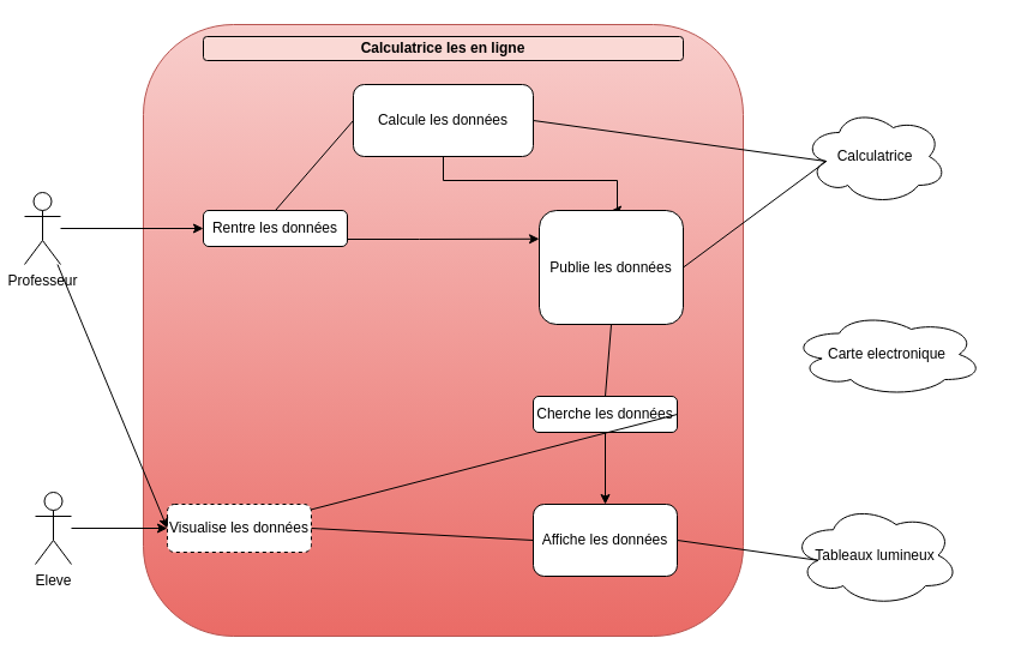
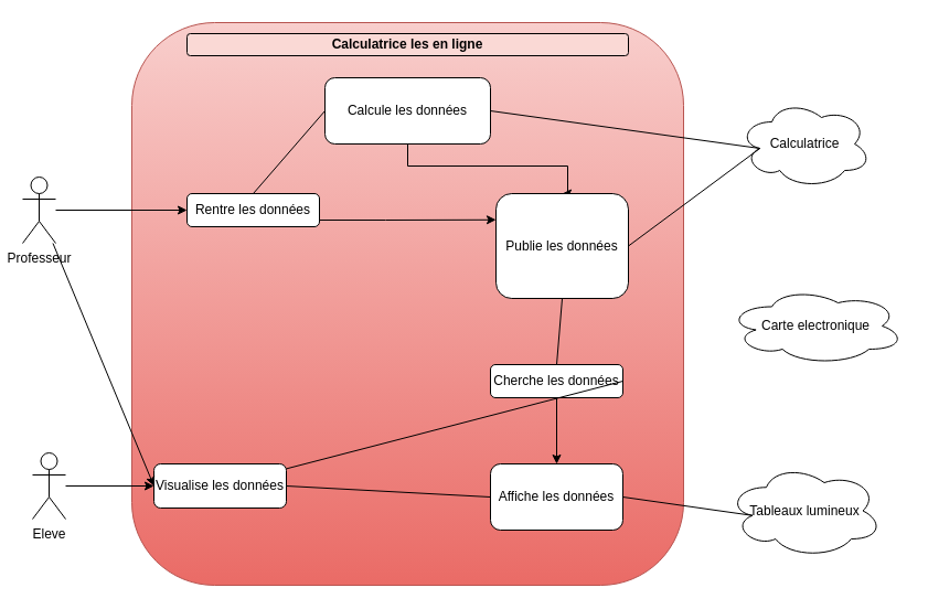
  <mxCell id="0" />
  <mxCell id="1" parent="0" />
  <mxCell id="2" value="Professeur&lt;br&gt;" style="shape=umlActor;verticalLabelPosition=bottom;verticalAlign=top;html=1;outlineConnect=0;" vertex="1" parent="1"><mxGeometry x="20" y="160" width="30" height="60" as="geometry" /></mxCell>
  <mxCell id="3" value="" style="rounded=1;whiteSpace=wrap;html=1;fillColor=#f8cecc;strokeColor=#b85450;gradientColor=#ea6b66;" vertex="1" parent="1"><mxGeometry x="119" y="20" width="500" height="510" as="geometry" /></mxCell>
  <mxCell id="4" value="Calculatrice les en ligne" style="text;html=1;fillColor=#fad9d5;align=center;verticalAlign=middle;whiteSpace=wrap;rounded=1;fontStyle=1;labelBackgroundColor=none;strokeColor=#000000;glass=0;shadow=0;sketch=0;" vertex="1" parent="1"><mxGeometry x="169" y="30" width="400" height="20" as="geometry" /></mxCell>
  <mxCell id="5" style="edgeStyle=orthogonalEdgeStyle;rounded=0;orthogonalLoop=1;jettySize=auto;html=1;entryX=0.5;entryY=0;entryDx=0;entryDy=0;strokeWidth=1;fontColor=#000000;" edge="1" parent="1" source="6" target="16"><mxGeometry relative="1" as="geometry"><Array as="points"><mxPoint x="369" y="150" /><mxPoint x="514" y="150" /></Array></mxGeometry></mxCell>
  <mxCell id="6" value="Calcule les données" style="rounded=1;whiteSpace=wrap;html=1;" vertex="1" parent="1"><mxGeometry x="294" y="70" width="150" height="60" as="geometry" /></mxCell>
  <mxCell id="7" value="&lt;font color=&quot;#000000&quot;&gt;Eleve&lt;/font&gt;" style="shape=umlActor;verticalLabelPosition=bottom;verticalAlign=top;html=1;outlineConnect=0;rounded=1;shadow=0;glass=0;labelBackgroundColor=none;sketch=0;strokeColor=#000000;fontColor=#FAFAFA;" vertex="1" parent="1"><mxGeometry x="29" y="410" width="30" height="60" as="geometry" /></mxCell>
- <mxCell id="8" value="Visualise les données" style="rounded=1;whiteSpace=wrap;html=1;dashed=1;" vertex="1" parent="1"><mxGeometry x="139" y="420" width="120" height="40" as="geometry" /></mxCell>
+ <mxCell id="8" value="Visualise les données" style="rounded=1;whiteSpace=wrap;html=1;" vertex="1" parent="1"><mxGeometry x="139" y="420" width="120" height="40" as="geometry" /></mxCell>
  <mxCell id="9" style="edgeStyle=orthogonalEdgeStyle;rounded=0;orthogonalLoop=1;jettySize=auto;html=1;entryX=0;entryY=0.25;entryDx=0;entryDy=0;strokeWidth=1;fontColor=#000000;" edge="1" parent="1" source="10" target="16"><mxGeometry relative="1" as="geometry"><Array as="points"><mxPoint x="349" y="199" /><mxPoint x="349" y="199" /></Array></mxGeometry></mxCell>
  <mxCell id="10" value="Rentre les données" style="rounded=1;whiteSpace=wrap;html=1;shadow=0;glass=0;labelBackgroundColor=none;sketch=0;strokeColor=#000000;" vertex="1" parent="1"><mxGeometry x="169" y="175" width="120" height="30" as="geometry" /></mxCell>
  <mxCell id="11" value="" style="endArrow=classic;html=1;strokeWidth=1;fontColor=#000000;entryX=0;entryY=0.5;entryDx=0;entryDy=0;" edge="1" parent="1" source="2" target="10"><mxGeometry width="50" height="50" relative="1" as="geometry"><mxPoint x="379" y="250" as="sourcePoint" /><mxPoint x="429" y="200" as="targetPoint" /></mxGeometry></mxCell>
  <mxCell id="12" value="Calculatrice" style="ellipse;shape=cloud;whiteSpace=wrap;html=1;rounded=1;shadow=0;glass=0;labelBackgroundColor=none;sketch=0;strokeColor=#000000;fontColor=#000000;" vertex="1" parent="1"><mxGeometry x="669" y="90" width="120" height="80" as="geometry" /></mxCell>
  <mxCell id="13" value="Tableaux lumineux" style="ellipse;shape=cloud;whiteSpace=wrap;html=1;rounded=1;shadow=0;glass=0;labelBackgroundColor=none;sketch=0;strokeColor=#000000;fontColor=#000000;" vertex="1" parent="1"><mxGeometry x="659" y="420" width="140" height="85" as="geometry" /></mxCell>
  <mxCell id="14" value="" style="endArrow=none;html=1;strokeWidth=1;fontColor=#000000;entryX=0;entryY=0.5;entryDx=0;entryDy=0;exitX=0.5;exitY=0;exitDx=0;exitDy=0;" edge="1" parent="1" source="10" target="6"><mxGeometry width="50" height="50" relative="1" as="geometry"><mxPoint x="9" y="230" as="sourcePoint" /><mxPoint x="59" y="180" as="targetPoint" /></mxGeometry></mxCell>
  <mxCell id="15" value="" style="endArrow=none;html=1;strokeWidth=1;fontColor=#000000;exitX=1;exitY=0.5;exitDx=0;exitDy=0;entryX=0.16;entryY=0.55;entryDx=0;entryDy=0;entryPerimeter=0;" edge="1" parent="1" source="6" target="12"><mxGeometry width="50" height="50" relative="1" as="geometry"><mxPoint x="689" y="30" as="sourcePoint" /><mxPoint x="739" y="-20" as="targetPoint" /></mxGeometry></mxCell>
  <mxCell id="16" value="Publie les données" style="rounded=1;whiteSpace=wrap;html=1;shadow=0;glass=0;labelBackgroundColor=none;sketch=0;strokeColor=#000000;fontColor=#000000;" vertex="1" parent="1"><mxGeometry x="449" y="175" width="120" height="95" as="geometry" /></mxCell>
  <mxCell id="17" value="" style="endArrow=none;html=1;strokeWidth=1;fontColor=#000000;entryX=0.16;entryY=0.55;entryDx=0;entryDy=0;entryPerimeter=0;exitX=1;exitY=0.5;exitDx=0;exitDy=0;" edge="1" parent="1" source="16" target="12"><mxGeometry width="50" height="50" relative="1" as="geometry"><mxPoint x="659" y="230" as="sourcePoint" /><mxPoint x="709" y="180" as="targetPoint" /></mxGeometry></mxCell>
  <mxCell id="18" value="" style="endArrow=classic;html=1;strokeWidth=1;fontColor=#000000;entryX=0;entryY=0.5;entryDx=0;entryDy=0;" edge="1" parent="1" source="2" target="8"><mxGeometry width="50" height="50" relative="1" as="geometry"><mxPoint x="79" y="90" as="sourcePoint" /><mxPoint x="149" y="252.4" as="targetPoint" /></mxGeometry></mxCell>
  <mxCell id="19" value="" style="endArrow=classic;html=1;strokeWidth=1;fontColor=#000000;entryX=0;entryY=0.5;entryDx=0;entryDy=0;" edge="1" parent="1" source="7" target="8"><mxGeometry width="50" height="50" relative="1" as="geometry"><mxPoint x="69" y="125.2" as="sourcePoint" /><mxPoint x="179" y="310" as="targetPoint" /></mxGeometry></mxCell>
  <mxCell id="20" value="Affiche les données" style="rounded=1;whiteSpace=wrap;html=1;shadow=0;glass=0;labelBackgroundColor=none;sketch=0;strokeColor=#000000;fontColor=#000000;" vertex="1" parent="1"><mxGeometry x="444" y="420" width="120" height="60" as="geometry" /></mxCell>
  <mxCell id="21" value="Carte electronique" style="ellipse;shape=cloud;whiteSpace=wrap;html=1;rounded=1;shadow=0;glass=0;labelBackgroundColor=none;sketch=0;strokeColor=#000000;fontColor=#000000;" vertex="1" parent="1"><mxGeometry x="659" y="260" width="160" height="70" as="geometry" /></mxCell>
  <mxCell id="22" value="" style="edgeStyle=orthogonalEdgeStyle;rounded=0;orthogonalLoop=1;jettySize=auto;html=1;strokeWidth=1;fontColor=#000000;" edge="1" parent="1" source="23" target="20"><mxGeometry relative="1" as="geometry" /></mxCell>
  <mxCell id="23" value="Cherche les données" style="rounded=1;whiteSpace=wrap;html=1;shadow=0;glass=0;labelBackgroundColor=none;sketch=0;strokeColor=#000000;fontColor=#000000;" vertex="1" parent="1"><mxGeometry x="444" y="330" width="120" height="30" as="geometry" /></mxCell>
  <mxCell id="24" value="" style="endArrow=none;html=1;strokeWidth=1;fontColor=#000000;exitX=1;exitY=0.5;exitDx=0;exitDy=0;" edge="1" parent="1" source="23" target="8"><mxGeometry width="50" height="50" relative="1" as="geometry"><mxPoint x="560" y="340" as="sourcePoint" /><mxPoint x="684.6" y="308.5" as="targetPoint" /></mxGeometry></mxCell>
  <mxCell id="25" value="" style="endArrow=none;html=1;strokeWidth=1;fontColor=#000000;entryX=0.16;entryY=0.55;entryDx=0;entryDy=0;entryPerimeter=0;exitX=1;exitY=0.5;exitDx=0;exitDy=0;" edge="1" parent="1" source="20" target="13"><mxGeometry width="50" height="50" relative="1" as="geometry"><mxPoint x="480" y="570" as="sourcePoint" /><mxPoint x="530" y="520" as="targetPoint" /></mxGeometry></mxCell>
  <mxCell id="26" value="" style="endArrow=none;html=1;strokeWidth=1;fontColor=#000000;entryX=0.5;entryY=1;entryDx=0;entryDy=0;exitX=0.5;exitY=0;exitDx=0;exitDy=0;" edge="1" parent="1" source="23" target="16"><mxGeometry width="50" height="50" relative="1" as="geometry"><mxPoint x="210" y="590" as="sourcePoint" /><mxPoint x="260" y="540" as="targetPoint" /></mxGeometry></mxCell>
  <mxCell id="27" value="" style="endArrow=none;html=1;strokeWidth=1;fontColor=#000000;entryX=0;entryY=0.5;entryDx=0;entryDy=0;exitX=1;exitY=0.5;exitDx=0;exitDy=0;" edge="1" parent="1" source="8" target="20"><mxGeometry width="50" height="50" relative="1" as="geometry"><mxPoint x="220" y="610" as="sourcePoint" /><mxPoint x="270" y="560" as="targetPoint" /></mxGeometry></mxCell>
